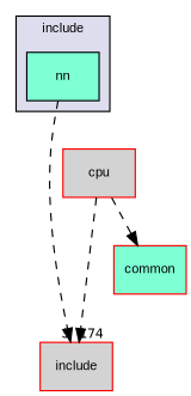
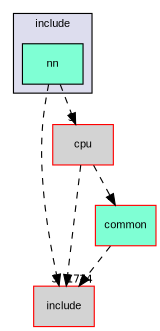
  digraph {
    compound=true
    fontname="Liberation Sans"
    node [fillcolor=aquamarine fontname="Liberation Sans" fontsize=10 shape=box style=filled color=red]
    edge [fontname="Liberation Sans" headlabel=3 labeldistance=1.5 labelfontname=Helvetica labelfontsize=10 style=dashed]
    n1 [label=nn pencolor=black color=""]
    n2 [fillcolor=lightgrey label=include]
    n3 [fillcolor=lightgrey label=cpu]
    n4 [label=common]
    subgraph cluster_1 {
      bgcolor="#ddddee"
      fontsize=10
      label=include
      pencolor=black
      n1
    }
    n1 -> n2
+   n1 -> n3
    n3 -> n2 [headlabel=174]
    n3 -> n4 [headlabel=4]
+   n4 -> n2 [headlabel=14]
  }
